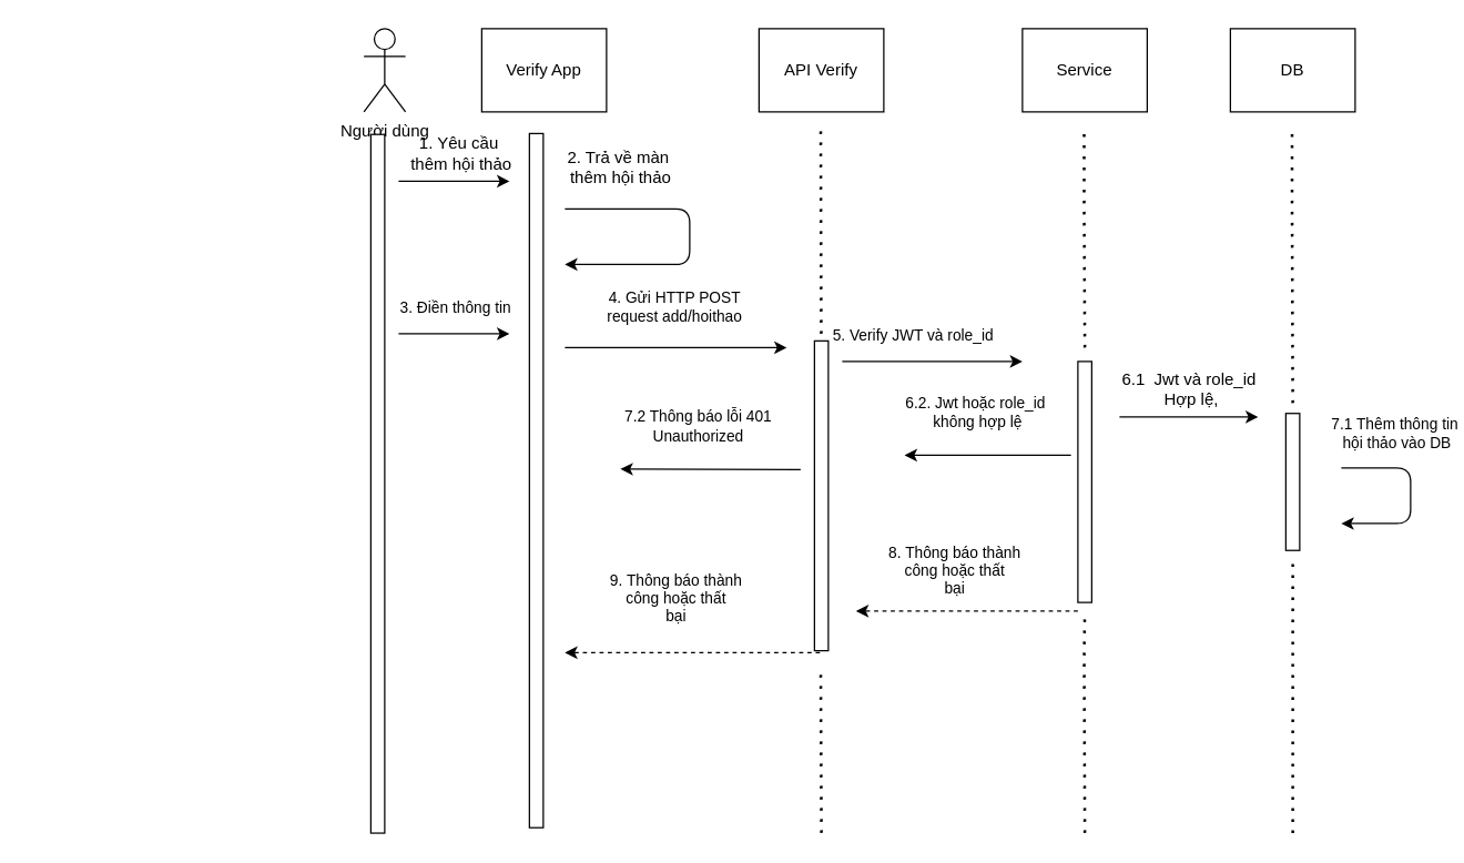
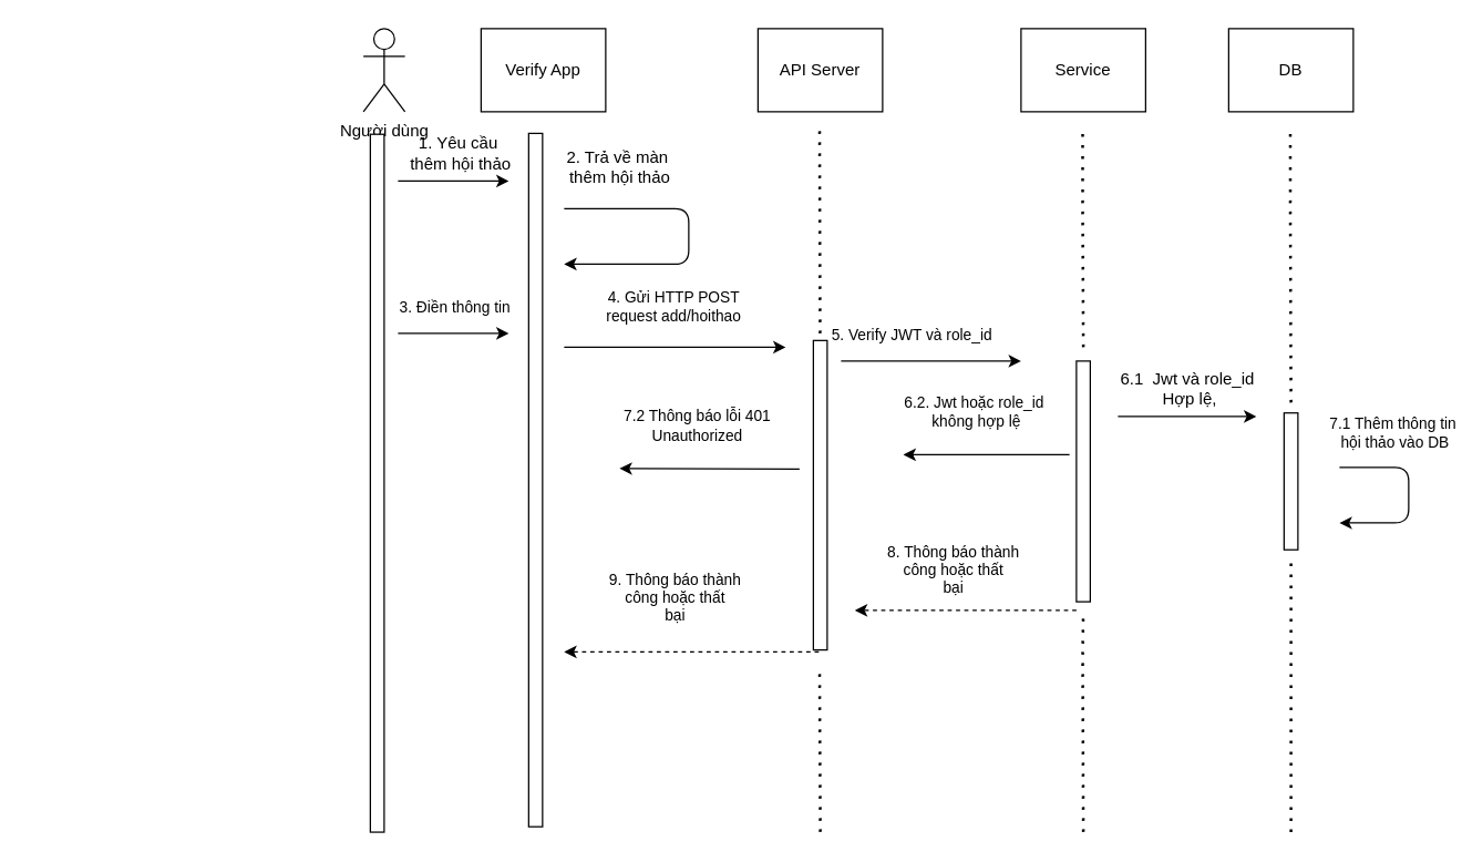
  <mxCell id="0" />
  <mxCell id="1" parent="0" />
  <mxCell id="2" value="Người dùng" style="shape=umlActor;verticalLabelPosition=bottom;verticalAlign=top;html=1;outlineConnect=0;" vertex="1" parent="1"><mxGeometry x="262" y="20" width="30" height="60" as="geometry" /></mxCell>
  <mxCell id="3" value="Verify App" style="rounded=0;whiteSpace=wrap;html=1;" vertex="1" parent="1"><mxGeometry x="347" y="20" width="90" height="60" as="geometry" /></mxCell>
- <mxCell id="4" value="API Verify" style="rounded=0;whiteSpace=wrap;html=1;" vertex="1" parent="1"><mxGeometry x="547" y="20" width="90" height="60" as="geometry" /></mxCell>
+ <mxCell id="4" value="API Server" style="rounded=0;whiteSpace=wrap;html=1;" vertex="1" parent="1"><mxGeometry x="547" y="20" width="90" height="60" as="geometry" /></mxCell>
  <mxCell id="5" value="Service" style="rounded=0;whiteSpace=wrap;html=1;" vertex="1" parent="1"><mxGeometry x="737" y="20" width="90" height="60" as="geometry" /></mxCell>
  <mxCell id="6" value="" style="fontStyle=1;rotation=90;" vertex="1" parent="1"><mxGeometry x="20.06" y="343.2" width="503.89" height="10" as="geometry" /></mxCell>
  <mxCell id="7" value="" style="endArrow=none;dashed=1;html=1;dashPattern=1 3;strokeWidth=2;" edge="1" parent="1"><mxGeometry width="50" height="50" relative="1" as="geometry"><mxPoint x="387" y="130" as="sourcePoint" /><mxPoint x="387" y="90" as="targetPoint" /><Array as="points"><mxPoint x="387" y="100" /></Array></mxGeometry></mxCell>
  <mxCell id="8" value="" style="fontStyle=1;rotation=90;" vertex="1" parent="1"><mxGeometry x="136.07" y="340.93" width="500.63" height="10" as="geometry" /></mxCell>
  <mxCell id="9" value="" style="endArrow=classic;html=1;" edge="1" parent="1"><mxGeometry width="50" height="50" relative="1" as="geometry"><mxPoint x="287" y="130" as="sourcePoint" /><mxPoint x="367" y="130" as="targetPoint" /></mxGeometry></mxCell>
  <mxCell id="10" value="1. Yêu cầu&amp;nbsp;&lt;br&gt;thêm hội thảo" style="text;html=1;align=center;verticalAlign=middle;resizable=0;points=[];autosize=1;strokeColor=none;fillColor=none;" vertex="1" parent="1"><mxGeometry x="282" y="90" width="100" height="40" as="geometry" /></mxCell>
  <mxCell id="11" value="" style="endArrow=none;dashed=1;html=1;dashPattern=1 3;strokeWidth=2;" edge="1" parent="1"><mxGeometry width="50" height="50" relative="1" as="geometry"><mxPoint x="591.87" y="240" as="sourcePoint" /><mxPoint x="591.5" y="90" as="targetPoint" /><Array as="points" /></mxGeometry></mxCell>
  <mxCell id="12" value="" style="endArrow=classic;html=1;" edge="1" parent="1"><mxGeometry x="-0.182" y="-20" width="50" height="50" relative="1" as="geometry"><mxPoint x="407" y="150" as="sourcePoint" /><mxPoint x="407" y="190" as="targetPoint" /><Array as="points"><mxPoint x="497" y="150" /><mxPoint x="497" y="190" /></Array><mxPoint x="20" y="-20" as="offset" /></mxGeometry></mxCell>
  <mxCell id="13" value="2. Trả về màn&amp;nbsp;&lt;br&gt;thêm hội thảo" style="text;html=1;align=center;verticalAlign=middle;resizable=0;points=[];autosize=1;strokeColor=none;fillColor=none;" vertex="1" parent="1"><mxGeometry x="397" y="100" width="100" height="40" as="geometry" /></mxCell>
  <mxCell id="14" value="" style="endArrow=classic;html=1;" edge="1" parent="1"><mxGeometry width="50" height="50" relative="1" as="geometry"><mxPoint x="287" y="240" as="sourcePoint" /><mxPoint x="367" y="240" as="targetPoint" /></mxGeometry></mxCell>
  <mxCell id="15" value="3. Điền thông tin" style="edgeLabel;html=1;align=center;verticalAlign=middle;resizable=0;points=[];" vertex="1" connectable="0" parent="14"><mxGeometry x="-0.3" y="1" relative="1" as="geometry"><mxPoint x="12" y="-19" as="offset" /></mxGeometry></mxCell>
  <mxCell id="16" value="" style="endArrow=classic;html=1;" edge="1" parent="1"><mxGeometry width="50" height="50" relative="1" as="geometry"><mxPoint x="407" y="250" as="sourcePoint" /><mxPoint x="567" y="250" as="targetPoint" /></mxGeometry></mxCell>
  <mxCell id="17" value="4. Gửi HTTP POST&lt;br&gt;request add/hoithao" style="edgeLabel;html=1;align=center;verticalAlign=middle;resizable=0;points=[];" vertex="1" connectable="0" parent="16"><mxGeometry x="-0.3" y="1" relative="1" as="geometry"><mxPoint x="22" y="-29" as="offset" /></mxGeometry></mxCell>
  <mxCell id="18" value="" style="fontStyle=1;rotation=90;" vertex="1" parent="1"><mxGeometry x="480.29" y="351.88" width="223.43" height="10" as="geometry" /></mxCell>
  <mxCell id="19" value="" style="endArrow=none;dashed=1;html=1;dashPattern=1 3;strokeWidth=2;" edge="1" parent="1"><mxGeometry width="50" height="50" relative="1" as="geometry"><mxPoint x="782" y="250" as="sourcePoint" /><mxPoint x="781.5" y="90" as="targetPoint" /><Array as="points"><mxPoint x="781.5" y="150" /></Array></mxGeometry></mxCell>
  <mxCell id="20" value="" style="fontStyle=1;rotation=90;" vertex="1" parent="1"><mxGeometry x="695.11" y="341.9" width="173.79" height="10" as="geometry" /></mxCell>
  <mxCell id="21" value="" style="endArrow=classic;html=1;" edge="1" parent="1"><mxGeometry width="50" height="50" relative="1" as="geometry"><mxPoint x="607" y="260" as="sourcePoint" /><mxPoint x="737" y="260" as="targetPoint" /><Array as="points"><mxPoint x="677" y="260" /></Array></mxGeometry></mxCell>
  <mxCell id="22" value="5. Verify JWT và role_id" style="edgeLabel;html=1;align=center;verticalAlign=middle;resizable=0;points=[];" vertex="1" connectable="0" parent="21"><mxGeometry x="-0.3" y="1" relative="1" as="geometry"><mxPoint x="4" y="-19" as="offset" /></mxGeometry></mxCell>
  <mxCell id="23" value="" style="endArrow=none;dashed=1;html=1;dashPattern=1 3;strokeWidth=2;" edge="1" parent="1"><mxGeometry width="50" height="50" relative="1" as="geometry"><mxPoint x="782" y="600" as="sourcePoint" /><mxPoint x="782" y="440" as="targetPoint" /><Array as="points"><mxPoint x="781.5" y="470" /></Array></mxGeometry></mxCell>
  <mxCell id="24" value="7.1 Thêm thông tin&amp;nbsp;&lt;br&gt;hội thảo vào DB" style="endArrow=classic;html=1;" edge="1" parent="1"><mxGeometry x="-0.429" y="25" width="50" height="50" relative="1" as="geometry"><mxPoint x="967" y="336.88" as="sourcePoint" /><mxPoint x="967" y="376.88" as="targetPoint" /><Array as="points"><mxPoint x="1017" y="336.88" /><mxPoint x="1017" y="376.88" /></Array><mxPoint as="offset" /></mxGeometry></mxCell>
  <mxCell id="25" value="" style="endArrow=none;dashed=1;html=1;dashPattern=1 3;strokeWidth=2;" edge="1" parent="1"><mxGeometry width="50" height="50" relative="1" as="geometry"><mxPoint x="592" y="600" as="sourcePoint" /><mxPoint x="591.5" y="480" as="targetPoint" /><Array as="points" /></mxGeometry></mxCell>
  <mxCell id="26" value="" style="endArrow=classic;html=1;" edge="1" parent="1"><mxGeometry width="50" height="50" relative="1" as="geometry"><mxPoint x="577" y="338" as="sourcePoint" /><mxPoint x="447" y="337.6" as="targetPoint" /></mxGeometry></mxCell>
  <mxCell id="27" value="7.2 Thông báo lỗi 401&lt;br&gt;Unauthorized" style="edgeLabel;html=1;align=center;verticalAlign=middle;resizable=0;points=[];" vertex="1" connectable="0" parent="26"><mxGeometry x="-0.3" y="1" relative="1" as="geometry"><mxPoint x="-28" y="-32" as="offset" /></mxGeometry></mxCell>
  <mxCell id="28" value="DB" style="rounded=0;whiteSpace=wrap;html=1;" vertex="1" parent="1"><mxGeometry x="887" y="20" width="90" height="60" as="geometry" /></mxCell>
  <mxCell id="29" value="" style="endArrow=none;dashed=1;html=1;dashPattern=1 3;strokeWidth=2;" edge="1" parent="1"><mxGeometry width="50" height="50" relative="1" as="geometry"><mxPoint x="932" y="290" as="sourcePoint" /><mxPoint x="931.5" y="90" as="targetPoint" /><Array as="points"><mxPoint x="931.5" y="150" /></Array></mxGeometry></mxCell>
  <mxCell id="30" value="" style="fontStyle=1;rotation=90;" vertex="1" parent="1"><mxGeometry x="882.6" y="341.88" width="98.8" height="10" as="geometry" /></mxCell>
  <mxCell id="31" value="6.1&amp;nbsp; Jwt và role_id&lt;br&gt;&amp;nbsp;Hợp lệ," style="text;html=1;align=center;verticalAlign=middle;resizable=0;points=[];autosize=1;strokeColor=none;fillColor=none;" vertex="1" parent="1"><mxGeometry x="797" y="260" width="120" height="40" as="geometry" /></mxCell>
  <mxCell id="32" value="" style="endArrow=none;dashed=1;html=1;dashPattern=1 3;strokeWidth=2;" edge="1" parent="1"><mxGeometry width="50" height="50" relative="1" as="geometry"><mxPoint x="932" y="600" as="sourcePoint" /><mxPoint x="932" y="400" as="targetPoint" /><Array as="points" /></mxGeometry></mxCell>
  <mxCell id="33" value="" style="endArrow=classic;html=1;dashed=1;" edge="1" parent="1"><mxGeometry width="50" height="50" relative="1" as="geometry"><mxPoint x="777" y="440" as="sourcePoint" /><mxPoint x="617" y="440" as="targetPoint" /><Array as="points"><mxPoint x="707" y="440" /></Array></mxGeometry></mxCell>
  <mxCell id="34" value="8. Thông báo thành&lt;br&gt;công hoặc thất&lt;br&gt;bại" style="edgeLabel;html=1;align=center;verticalAlign=middle;resizable=0;points=[];" vertex="1" connectable="0" parent="33"><mxGeometry x="0.539" y="-3" relative="1" as="geometry"><mxPoint x="33" y="-27" as="offset" /></mxGeometry></mxCell>
  <mxCell id="35" value="" style="endArrow=classic;html=1;dashed=1;" edge="1" parent="1"><mxGeometry width="50" height="50" relative="1" as="geometry"><mxPoint x="590.91" y="470" as="sourcePoint" /><mxPoint x="407" y="470" as="targetPoint" /><Array as="points"><mxPoint x="520.91" y="470" /></Array></mxGeometry></mxCell>
  <mxCell id="36" value="9. Thông báo thành&lt;br&gt;công hoặc thất&lt;br&gt;bại" style="edgeLabel;html=1;align=center;verticalAlign=middle;resizable=0;points=[];" vertex="1" connectable="0" parent="35"><mxGeometry x="0.539" y="-3" relative="1" as="geometry"><mxPoint x="38" y="-37" as="offset" /></mxGeometry></mxCell>
  <mxCell id="37" value="" style="endArrow=classic;html=1;" edge="1" parent="1"><mxGeometry width="50" height="50" relative="1" as="geometry"><mxPoint x="772" y="327.6" as="sourcePoint" /><mxPoint x="652" y="327.6" as="targetPoint" /></mxGeometry></mxCell>
  <mxCell id="38" value="6.2. Jwt hoặc role_id&lt;br&gt;&amp;nbsp;không hợp lệ" style="edgeLabel;html=1;align=center;verticalAlign=middle;resizable=0;points=[];" vertex="1" connectable="0" parent="37"><mxGeometry x="-0.3" y="1" relative="1" as="geometry"><mxPoint x="-28" y="-32" as="offset" /></mxGeometry></mxCell>
  <mxCell id="39" value="" style="endArrow=classic;html=1;" edge="1" parent="1"><mxGeometry width="50" height="50" relative="1" as="geometry"><mxPoint x="807" y="300" as="sourcePoint" /><mxPoint x="907" y="300" as="targetPoint" /></mxGeometry></mxCell>
